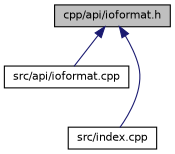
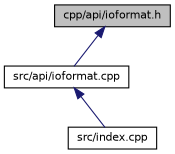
  digraph {
    node [color=black fillcolor=white fontname=Helvetica fontsize=10 shape=record style=filled]
    edge [color=midnightblue dir=back fontname=Helvetica fontsize=10 labelfontname=Helvetica labelfontsize=10 style=solid]
    n1 [fillcolor=grey75 fontcolor=black height=0.2 label="cpp/api/ioformat.h" width=0.4]
    n2 [height=0.2 label="src/api/ioformat.cpp" width=0.4]
    n3 [height=0.2 label="src/index.cpp" width=0.4]
    n1 -> n2
-   n1 -> n3
+   n2 -> n3
  }
